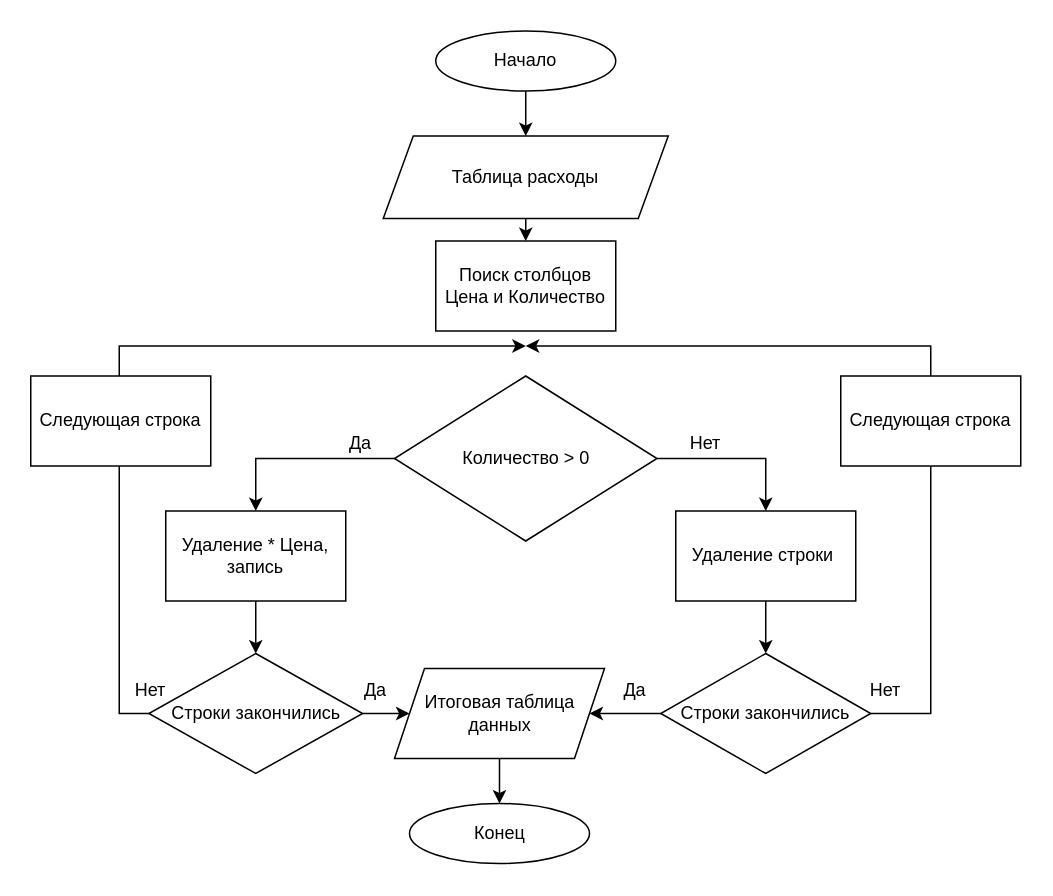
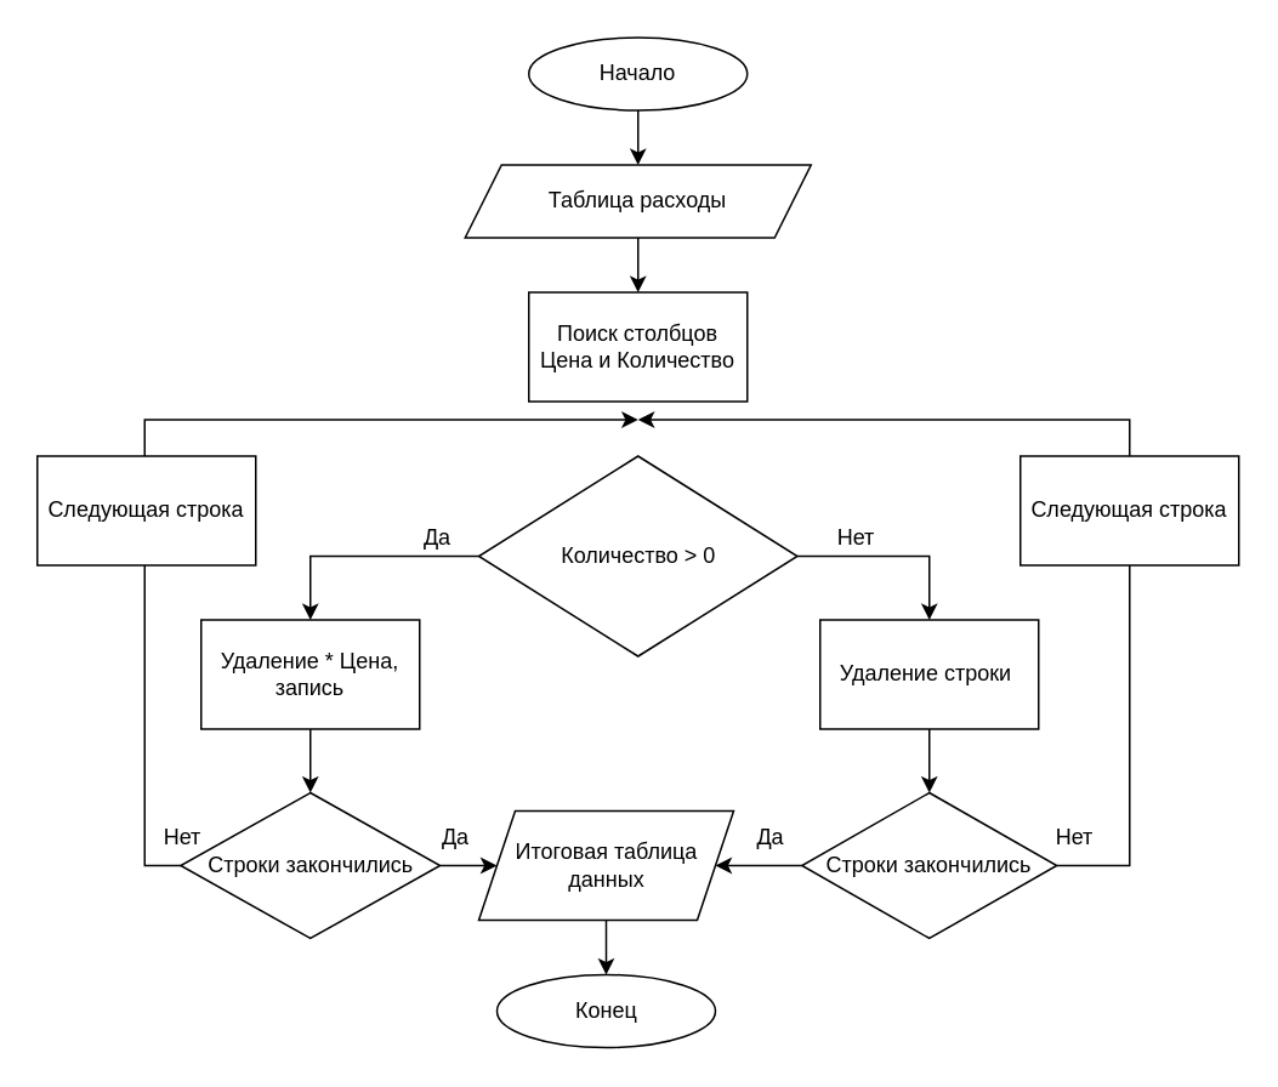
  <mxCell id="0" />
  <mxCell id="1" parent="0" />
  <mxCell id="2" style="edgeStyle=orthogonalEdgeStyle;rounded=0;orthogonalLoop=1;jettySize=auto;html=1;exitX=0.5;exitY=1;exitDx=0;exitDy=0;entryX=0.5;entryY=0;entryDx=0;entryDy=0;" edge="1" parent="1" source="3" target="5"><mxGeometry relative="1" as="geometry" /></mxCell>
  <mxCell id="3" value="Начало" style="ellipse;whiteSpace=wrap;html=1;" vertex="1" parent="1"><mxGeometry x="290" y="20" width="120" height="40" as="geometry" /></mxCell>
  <mxCell id="4" style="edgeStyle=orthogonalEdgeStyle;rounded=0;orthogonalLoop=1;jettySize=auto;html=1;exitX=0.5;exitY=1;exitDx=0;exitDy=0;entryX=0.5;entryY=0;entryDx=0;entryDy=0;" edge="1" parent="1" source="5" target="6"><mxGeometry relative="1" as="geometry" /></mxCell>
- <mxCell id="5" value="Таблица расходы" style="shape=parallelogram;perimeter=parallelogramPerimeter;whiteSpace=wrap;html=1;fixedSize=1;" vertex="1" parent="1"><mxGeometry x="255" y="90" width="190" height="55" as="geometry" /></mxCell>
+ <mxCell id="5" value="Таблица расходы" style="shape=parallelogram;perimeter=parallelogramPerimeter;whiteSpace=wrap;html=1;fixedSize=1;" vertex="1" parent="1"><mxGeometry x="255" y="90" width="190" height="40" as="geometry" /></mxCell>
  <mxCell id="6" value="Поиск столбцов Цена и Количество" style="rounded=0;whiteSpace=wrap;html=1;" vertex="1" parent="1"><mxGeometry x="290" y="160" width="120" height="60" as="geometry" /></mxCell>
  <mxCell id="7" style="edgeStyle=orthogonalEdgeStyle;rounded=0;orthogonalLoop=1;jettySize=auto;html=1;exitX=0.5;exitY=1;exitDx=0;exitDy=0;entryX=0.5;entryY=0;entryDx=0;entryDy=0;" edge="1" parent="1" source="8" target="9"><mxGeometry relative="1" as="geometry" /></mxCell>
  <mxCell id="8" value="Итоговая таблица данных" style="shape=parallelogram;perimeter=parallelogramPerimeter;whiteSpace=wrap;html=1;fixedSize=1;" vertex="1" parent="1"><mxGeometry x="262.5" y="445" width="140" height="60" as="geometry" /></mxCell>
  <mxCell id="9" value="Конец" style="ellipse;whiteSpace=wrap;html=1;" vertex="1" parent="1"><mxGeometry x="272.5" y="535" width="120" height="40" as="geometry" /></mxCell>
  <mxCell id="10" style="edgeStyle=orthogonalEdgeStyle;rounded=0;orthogonalLoop=1;jettySize=auto;html=1;exitX=0;exitY=0.5;exitDx=0;exitDy=0;entryX=0.5;entryY=0;entryDx=0;entryDy=0;" edge="1" parent="1" source="12" target="15"><mxGeometry relative="1" as="geometry" /></mxCell>
  <mxCell id="11" style="edgeStyle=orthogonalEdgeStyle;rounded=0;orthogonalLoop=1;jettySize=auto;html=1;exitX=1;exitY=0.5;exitDx=0;exitDy=0;entryX=0.5;entryY=0;entryDx=0;entryDy=0;" edge="1" parent="1" source="12" target="24"><mxGeometry relative="1" as="geometry" /></mxCell>
  <mxCell id="12" value="Количество &amp;gt; 0" style="rhombus;whiteSpace=wrap;html=1;" vertex="1" parent="1"><mxGeometry x="262.5" y="250" width="175" height="110" as="geometry" /></mxCell>
  <mxCell id="13" value="Да" style="text;html=1;strokeColor=none;fillColor=none;align=center;verticalAlign=middle;whiteSpace=wrap;rounded=0;" vertex="1" parent="1"><mxGeometry x="210" y="280" width="60" height="30" as="geometry" /></mxCell>
  <mxCell id="14" style="edgeStyle=orthogonalEdgeStyle;rounded=0;orthogonalLoop=1;jettySize=auto;html=1;exitX=0.5;exitY=1;exitDx=0;exitDy=0;entryX=0.5;entryY=0;entryDx=0;entryDy=0;" edge="1" parent="1" source="15" target="27"><mxGeometry relative="1" as="geometry" /></mxCell>
  <mxCell id="15" value="Удаление * Цена, запись" style="rounded=0;whiteSpace=wrap;html=1;" vertex="1" parent="1"><mxGeometry x="110" y="340" width="120" height="60" as="geometry" /></mxCell>
  <mxCell id="16" style="edgeStyle=orthogonalEdgeStyle;rounded=0;orthogonalLoop=1;jettySize=auto;html=1;" edge="1" parent="1"><mxGeometry relative="1" as="geometry"><mxPoint x="350" y="230" as="targetPoint" /><Array as="points"><mxPoint x="79" y="475" /><mxPoint x="79" y="230" /></Array><mxPoint x="99" y="475" as="sourcePoint" /></mxGeometry></mxCell>
  <mxCell id="17" value="Следующая строка" style="rounded=0;whiteSpace=wrap;html=1;" vertex="1" parent="1"><mxGeometry x="20" y="250" width="120" height="60" as="geometry" /></mxCell>
  <mxCell id="18" value="Нет" style="text;html=1;strokeColor=none;fillColor=none;align=center;verticalAlign=middle;whiteSpace=wrap;rounded=0;" vertex="1" parent="1"><mxGeometry x="440" y="280" width="60" height="30" as="geometry" /></mxCell>
  <mxCell id="19" style="edgeStyle=orthogonalEdgeStyle;rounded=0;orthogonalLoop=1;jettySize=auto;html=1;exitX=1;exitY=0.5;exitDx=0;exitDy=0;" edge="1" parent="1" source="22"><mxGeometry relative="1" as="geometry"><mxPoint x="350" y="230" as="targetPoint" /><mxPoint x="620" y="380" as="sourcePoint" /><Array as="points"><mxPoint x="620" y="475" /><mxPoint x="620" y="230" /></Array></mxGeometry></mxCell>
  <mxCell id="20" value="Следующая строка" style="rounded=0;whiteSpace=wrap;html=1;" vertex="1" parent="1"><mxGeometry x="560" y="250" width="120" height="60" as="geometry" /></mxCell>
  <mxCell id="21" style="edgeStyle=orthogonalEdgeStyle;rounded=0;orthogonalLoop=1;jettySize=auto;html=1;exitX=0;exitY=0.5;exitDx=0;exitDy=0;entryX=1;entryY=0.5;entryDx=0;entryDy=0;" edge="1" parent="1" source="22" target="8"><mxGeometry relative="1" as="geometry" /></mxCell>
  <mxCell id="22" value="Строки закончились" style="rhombus;whiteSpace=wrap;html=1;" vertex="1" parent="1"><mxGeometry x="440" y="435" width="140" height="80" as="geometry" /></mxCell>
  <mxCell id="23" style="edgeStyle=orthogonalEdgeStyle;rounded=0;orthogonalLoop=1;jettySize=auto;html=1;exitX=0.5;exitY=1;exitDx=0;exitDy=0;entryX=0.5;entryY=0;entryDx=0;entryDy=0;" edge="1" parent="1" source="24" target="22"><mxGeometry relative="1" as="geometry" /></mxCell>
  <mxCell id="24" value="Удаление строки&amp;nbsp;" style="rounded=0;whiteSpace=wrap;html=1;" vertex="1" parent="1"><mxGeometry x="450" y="340" width="120" height="60" as="geometry" /></mxCell>
  <mxCell id="25" value="Да" style="text;html=1;strokeColor=none;fillColor=none;align=center;verticalAlign=middle;whiteSpace=wrap;rounded=0;" vertex="1" parent="1"><mxGeometry x="392.5" y="445" width="60" height="30" as="geometry" /></mxCell>
  <mxCell id="26" style="edgeStyle=orthogonalEdgeStyle;rounded=0;orthogonalLoop=1;jettySize=auto;html=1;exitX=1;exitY=0.5;exitDx=0;exitDy=0;entryX=0;entryY=0.5;entryDx=0;entryDy=0;" edge="1" parent="1" source="27" target="8"><mxGeometry relative="1" as="geometry" /></mxCell>
  <mxCell id="27" value="Строки закончились" style="rhombus;whiteSpace=wrap;html=1;" vertex="1" parent="1"><mxGeometry x="98.75" y="435" width="142.5" height="80" as="geometry" /></mxCell>
  <mxCell id="28" value="Да" style="text;html=1;strokeColor=none;fillColor=none;align=center;verticalAlign=middle;whiteSpace=wrap;rounded=0;" vertex="1" parent="1"><mxGeometry x="220" y="445" width="60" height="30" as="geometry" /></mxCell>
  <mxCell id="29" value="Нет" style="text;html=1;strokeColor=none;fillColor=none;align=center;verticalAlign=middle;whiteSpace=wrap;rounded=0;" vertex="1" parent="1"><mxGeometry x="560" y="445" width="60" height="30" as="geometry" /></mxCell>
  <mxCell id="30" value="Нет" style="text;html=1;strokeColor=none;fillColor=none;align=center;verticalAlign=middle;whiteSpace=wrap;rounded=0;" vertex="1" parent="1"><mxGeometry x="70" y="445" width="60" height="30" as="geometry" /></mxCell>
